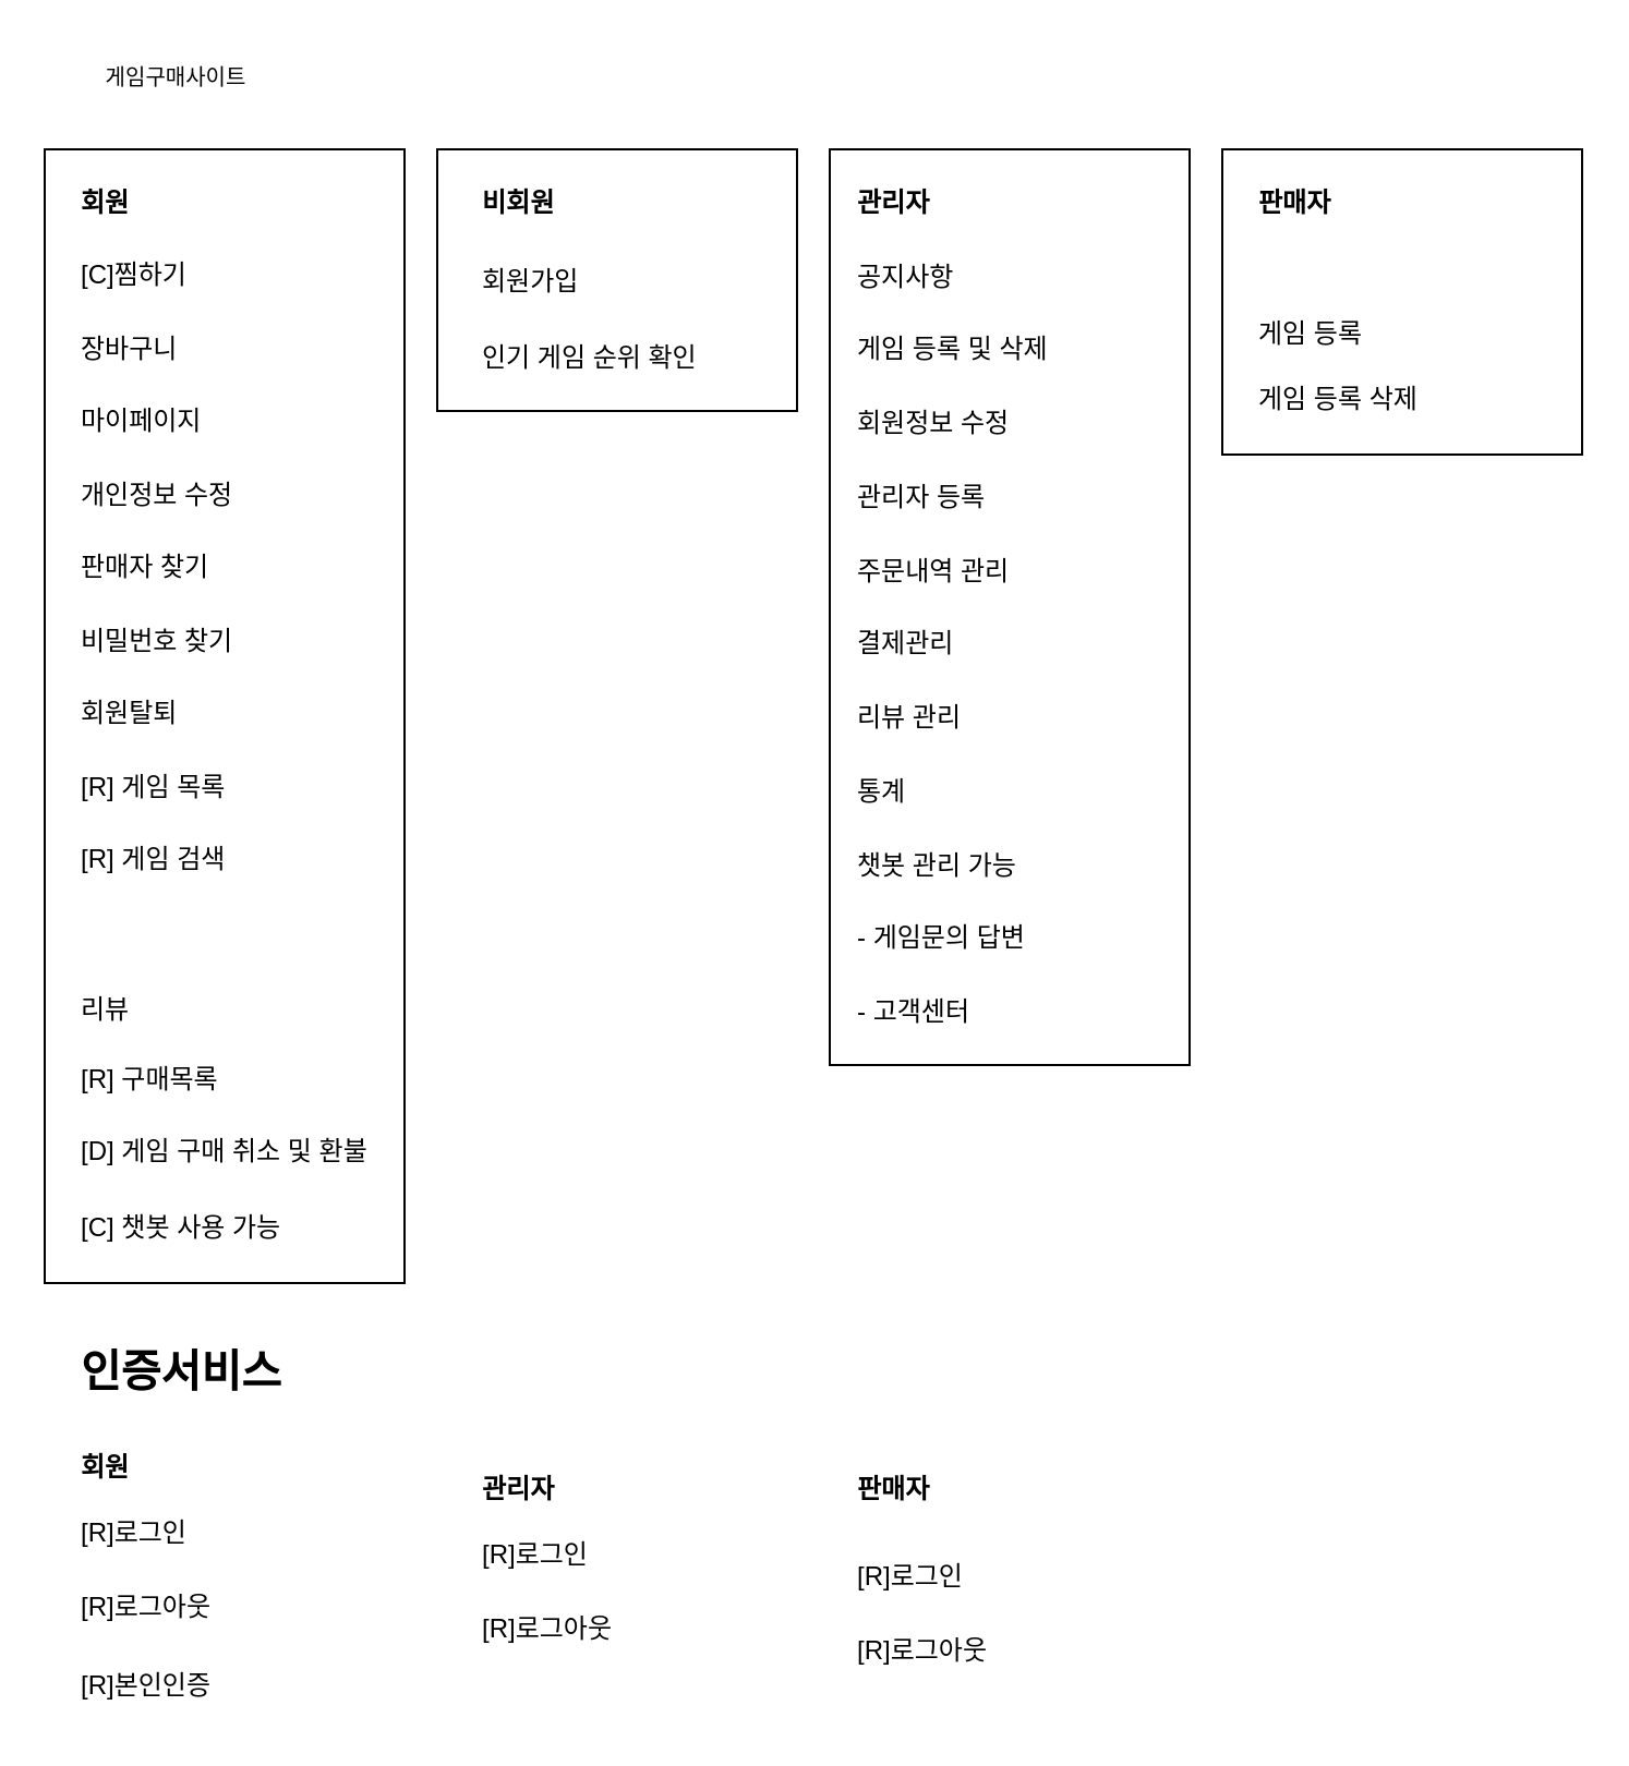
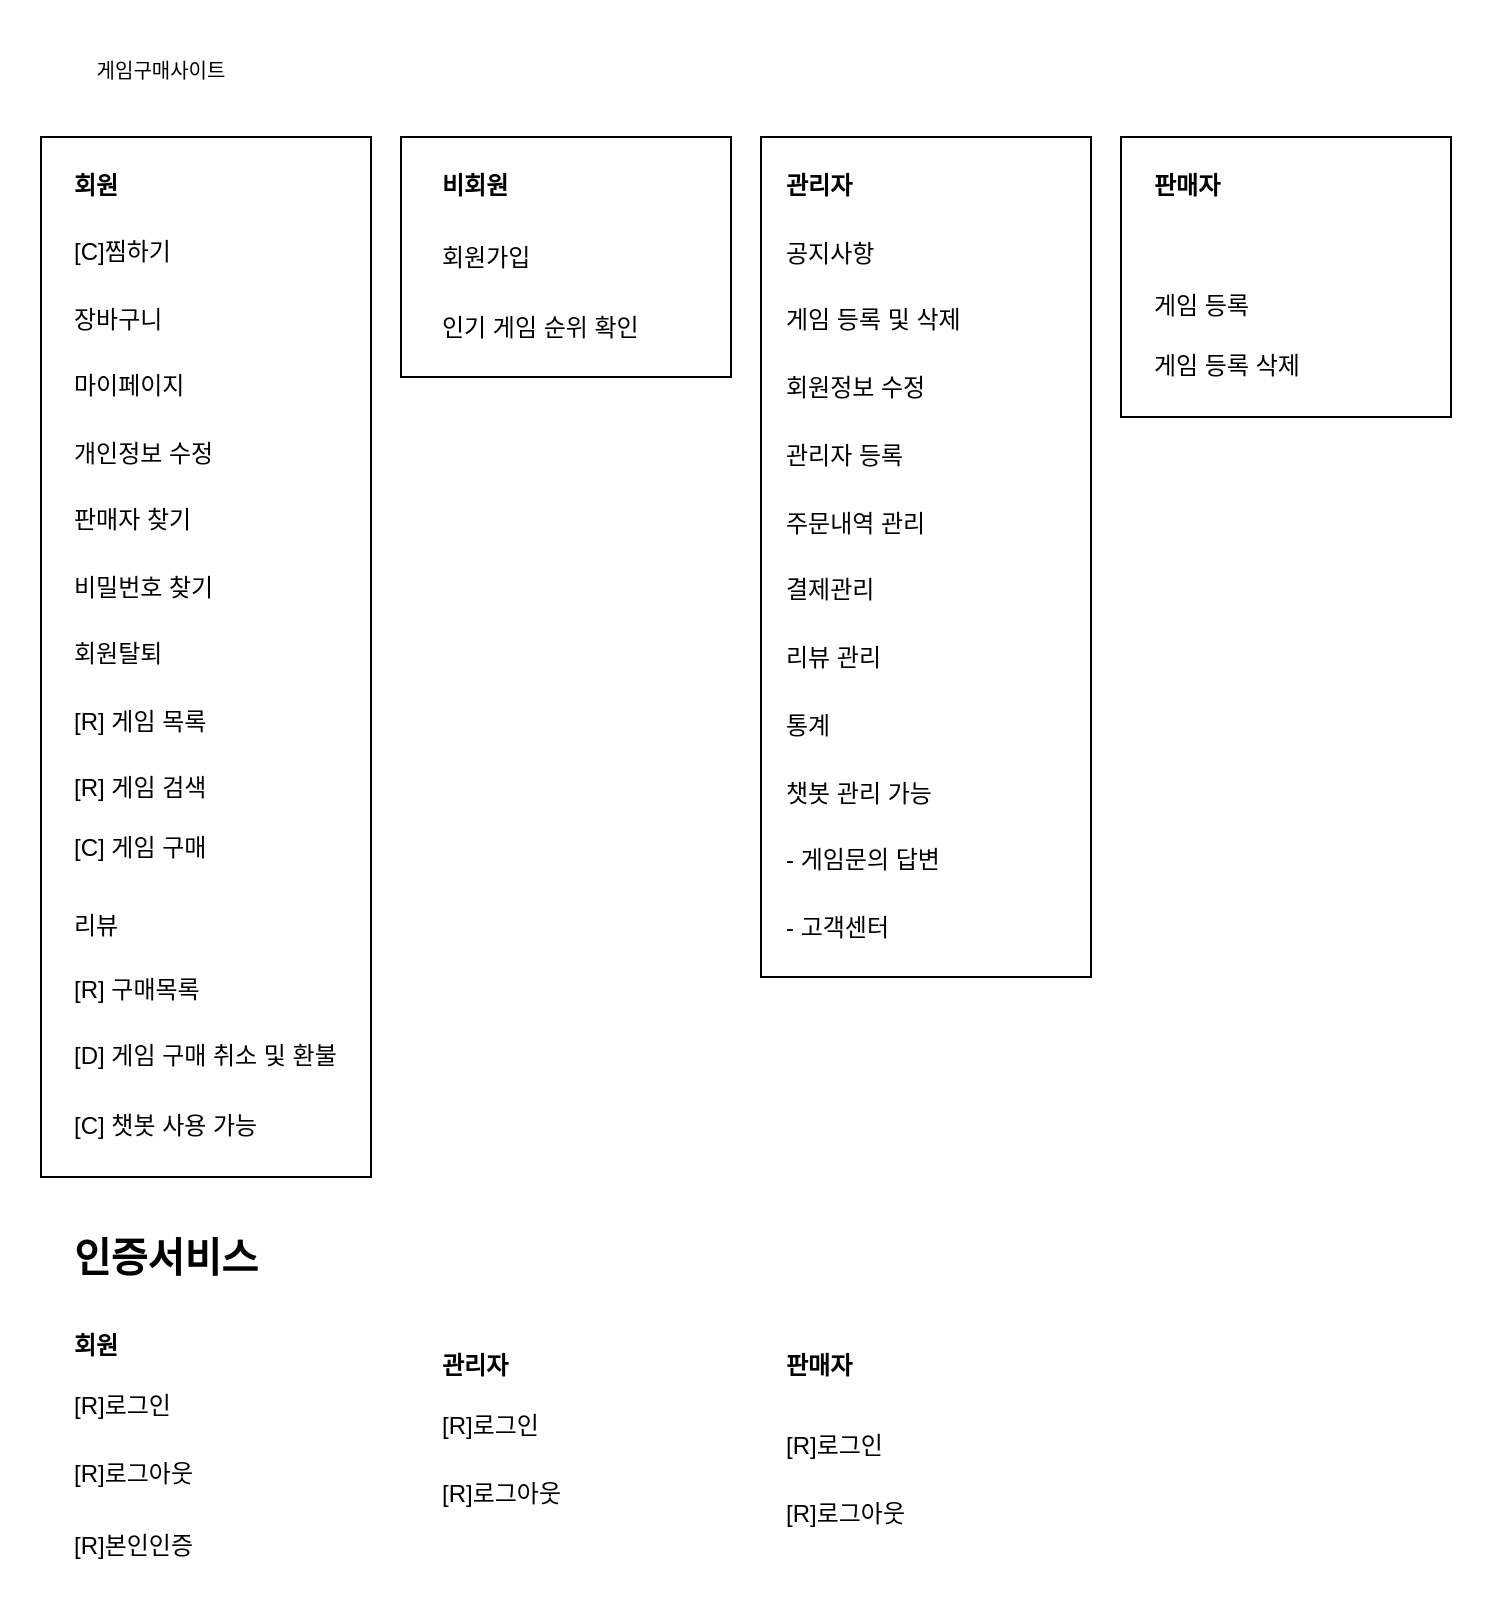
  <mxCell id="0" />
  <mxCell id="1" parent="0" />
  <mxCell id="2" value="" style="rounded=0;whiteSpace=wrap;html=1;" vertex="1" parent="1"><mxGeometry x="560" y="68" width="165" height="140" as="geometry" /></mxCell>
  <mxCell id="3" value="" style="rounded=0;whiteSpace=wrap;html=1;" vertex="1" parent="1"><mxGeometry x="380" y="68" width="165" height="420" as="geometry" /></mxCell>
  <mxCell id="4" value="" style="rounded=0;whiteSpace=wrap;html=1;" vertex="1" parent="1"><mxGeometry x="200" y="68" width="165" height="120" as="geometry" /></mxCell>
  <mxCell id="5" value="" style="rounded=0;whiteSpace=wrap;html=1;" vertex="1" parent="1"><mxGeometry x="20" y="68" width="165" height="520" as="geometry" /></mxCell>
  <mxCell id="6" value="&lt;font style=&quot;font-size: 10px;&quot;&gt;게임구매사이트&lt;/font&gt;" style="text;html=1;align=center;verticalAlign=middle;resizable=0;points=[];autosize=1;strokeColor=none;fillColor=none;" parent="1" vertex="1"><mxGeometry x="35" y="20" width="90" height="30" as="geometry" /></mxCell>
  <mxCell id="7" value="회원" style="text;html=1;align=left;verticalAlign=middle;whiteSpace=wrap;rounded=0;labelPosition=center;verticalLabelPosition=middle;textShadow=0;fontStyle=1;flipH=0;flipV=0;" parent="1" vertex="1"><mxGeometry x="35" y="78" width="60" height="30" as="geometry" /></mxCell>
  <mxCell id="8" value="관리자" style="text;html=1;align=left;verticalAlign=middle;whiteSpace=wrap;rounded=0;fontStyle=1;flipH=1;flipV=1;" parent="1" vertex="1"><mxGeometry x="391" y="78" width="60" height="30" as="geometry" /></mxCell>
  <mxCell id="9" value="판매자" style="text;html=1;align=left;verticalAlign=middle;whiteSpace=wrap;rounded=0;fontStyle=1;flipH=0;flipV=1;" parent="1" vertex="1"><mxGeometry x="575" y="78" width="60" height="30" as="geometry" /></mxCell>
  <mxCell id="10" value="비회원" style="text;html=1;align=left;verticalAlign=middle;whiteSpace=wrap;rounded=0;fontStyle=1;flipH=1;flipV=1;" parent="1" vertex="1"><mxGeometry x="219" y="78" width="60" height="30" as="geometry" /></mxCell>
  <mxCell id="11" value="[R] 게임 검색" style="text;html=1;align=left;verticalAlign=middle;whiteSpace=wrap;rounded=0;labelPosition=center;verticalLabelPosition=middle;textShadow=0;flipV=0;flipH=0;" parent="1" vertex="1"><mxGeometry x="35" y="379" width="160" height="30" as="geometry" /></mxCell>
+ <mxCell id="12" value="[C] 게임 구매" style="text;html=1;align=left;verticalAlign=middle;resizable=0;points=[];autosize=1;strokeColor=none;fillColor=none;labelPosition=center;verticalLabelPosition=middle;textShadow=0;flipV=0;flipH=0;" parent="1" vertex="1"><mxGeometry x="35" y="409" width="90" height="30" as="geometry" /></mxCell>
  <mxCell id="13" value="개인정보 수정" style="text;html=1;align=left;verticalAlign=middle;resizable=0;points=[];autosize=1;strokeColor=none;fillColor=none;labelPosition=center;verticalLabelPosition=middle;textShadow=0;flipV=0;flipH=0;" parent="1" vertex="1"><mxGeometry x="35" y="212" width="100" height="30" as="geometry" /></mxCell>
  <mxCell id="14" value="[D] 게임 구매 취소 및 환불" style="text;html=1;align=left;verticalAlign=middle;resizable=0;points=[];autosize=1;strokeColor=none;fillColor=none;labelPosition=center;verticalLabelPosition=middle;textShadow=0;flipV=0;flipH=0;" parent="1" vertex="1"><mxGeometry x="35" y="513" width="160" height="30" as="geometry" /></mxCell>
  <mxCell id="15" value="회원가입" style="text;html=1;align=left;verticalAlign=middle;resizable=0;points=[];autosize=1;strokeColor=none;fillColor=none;" parent="1" vertex="1"><mxGeometry x="219" y="114" width="70" height="30" as="geometry" /></mxCell>
  <mxCell id="16" value="공지사항" style="text;html=1;align=left;verticalAlign=middle;resizable=0;points=[];autosize=1;strokeColor=none;fillColor=none;" parent="1" vertex="1"><mxGeometry x="391" y="112" width="70" height="30" as="geometry" /></mxCell>
  <mxCell id="17" value="게임 등록 및 삭제&amp;nbsp;" style="text;html=1;align=left;verticalAlign=middle;resizable=0;points=[];autosize=1;strokeColor=none;fillColor=none;" parent="1" vertex="1"><mxGeometry x="391" y="145" width="120" height="30" as="geometry" /></mxCell>
  <mxCell id="18" value="[C]찜하기" style="text;html=1;align=left;verticalAlign=middle;resizable=0;points=[];autosize=1;strokeColor=none;fillColor=none;labelPosition=center;verticalLabelPosition=middle;textShadow=0;flipV=0;flipH=0;" parent="1" vertex="1"><mxGeometry x="35" y="111" width="70" height="30" as="geometry" /></mxCell>
  <mxCell id="19" value="게임 등록" style="text;html=1;align=left;verticalAlign=middle;resizable=0;points=[];autosize=1;strokeColor=none;fillColor=none;flipH=0;" parent="1" vertex="1"><mxGeometry x="575" y="138" width="70" height="30" as="geometry" /></mxCell>
  <mxCell id="20" value="- 고객센터" style="text;html=1;align=left;verticalAlign=middle;resizable=0;points=[];autosize=1;strokeColor=none;fillColor=none;labelPosition=center;verticalLabelPosition=middle;textShadow=0;flipV=1;" parent="1" vertex="1"><mxGeometry x="391" y="449" width="80" height="30" as="geometry" /></mxCell>
  <mxCell id="21" value="마이페이지" style="text;html=1;align=left;verticalAlign=middle;resizable=0;points=[];autosize=1;strokeColor=none;fillColor=none;labelPosition=center;verticalLabelPosition=middle;textShadow=0;flipV=0;flipH=0;" parent="1" vertex="1"><mxGeometry x="35" y="178" width="80" height="30" as="geometry" /></mxCell>
  <mxCell id="22" value="회원탈퇴" style="text;html=1;align=left;verticalAlign=middle;resizable=0;points=[];autosize=1;strokeColor=none;fillColor=none;labelPosition=center;verticalLabelPosition=middle;textShadow=0;flipV=0;flipH=0;" parent="1" vertex="1"><mxGeometry x="35" y="312" width="70" height="30" as="geometry" /></mxCell>
  <mxCell id="23" value="[R] 구매목록" style="text;html=1;align=left;verticalAlign=middle;resizable=0;points=[];autosize=1;strokeColor=none;fillColor=none;labelPosition=center;verticalLabelPosition=middle;textShadow=0;flipV=0;flipH=0;" parent="1" vertex="1"><mxGeometry x="35" y="480" width="90" height="30" as="geometry" /></mxCell>
  <mxCell id="24" value="장바구니&amp;nbsp;" style="text;html=1;align=left;verticalAlign=middle;resizable=0;points=[];autosize=1;strokeColor=none;fillColor=none;labelPosition=center;verticalLabelPosition=middle;textShadow=0;flipV=0;flipH=0;" parent="1" vertex="1"><mxGeometry x="35" y="145" width="70" height="30" as="geometry" /></mxCell>
  <mxCell id="25" value="[R] 게임 목록" style="text;html=1;align=left;verticalAlign=middle;whiteSpace=wrap;rounded=0;labelPosition=center;verticalLabelPosition=middle;textShadow=0;flipV=0;flipH=0;" parent="1" vertex="1"><mxGeometry x="35" y="346" width="160" height="30" as="geometry" /></mxCell>
  <mxCell id="26" value="인기 게임 순위 확인" style="text;html=1;align=left;verticalAlign=middle;resizable=0;points=[];autosize=1;strokeColor=none;fillColor=none;" parent="1" vertex="1"><mxGeometry x="219" y="149" width="130" height="30" as="geometry" /></mxCell>
  <mxCell id="27" value="판매자 찾기" style="text;html=1;align=left;verticalAlign=middle;resizable=0;points=[];autosize=1;strokeColor=none;fillColor=none;flipH=0;flipV=0;" parent="1" vertex="1"><mxGeometry x="35" y="245" width="90" height="30" as="geometry" /></mxCell>
  <mxCell id="28" value="비밀번호 찾기" style="text;html=1;align=left;verticalAlign=middle;resizable=0;points=[];autosize=1;strokeColor=none;fillColor=none;flipH=0;flipV=0;" parent="1" vertex="1"><mxGeometry x="35" y="279" width="100" height="30" as="geometry" /></mxCell>
  <mxCell id="29" value="관리자 등록" style="text;html=1;align=left;verticalAlign=middle;resizable=0;points=[];autosize=1;strokeColor=none;fillColor=none;" parent="1" vertex="1"><mxGeometry x="391" y="213" width="90" height="30" as="geometry" /></mxCell>
  <mxCell id="30" value="게임 등록 삭제" style="text;html=1;align=left;verticalAlign=middle;resizable=0;points=[];autosize=1;strokeColor=none;fillColor=none;flipH=0;" parent="1" vertex="1"><mxGeometry x="575" y="168" width="100" height="30" as="geometry" /></mxCell>
  <mxCell id="31" value="주문내역 관리" style="text;html=1;align=left;verticalAlign=middle;resizable=0;points=[];autosize=1;strokeColor=none;fillColor=none;" parent="1" vertex="1"><mxGeometry x="391" y="247" width="100" height="30" as="geometry" /></mxCell>
  <mxCell id="32" value="결제관리" style="text;html=1;align=left;verticalAlign=middle;resizable=0;points=[];autosize=1;strokeColor=none;fillColor=none;" parent="1" vertex="1"><mxGeometry x="391" y="280" width="70" height="30" as="geometry" /></mxCell>
  <mxCell id="33" value="리뷰 관리" style="text;html=1;align=left;verticalAlign=middle;resizable=0;points=[];autosize=1;strokeColor=none;fillColor=none;" parent="1" vertex="1"><mxGeometry x="391" y="314" width="70" height="30" as="geometry" /></mxCell>
  <mxCell id="34" value="통계" style="text;html=1;align=left;verticalAlign=middle;resizable=0;points=[];autosize=1;strokeColor=none;fillColor=none;" parent="1" vertex="1"><mxGeometry x="391" y="348" width="50" height="30" as="geometry" /></mxCell>
  <mxCell id="35" value="- 게임문의 답변" style="text;html=1;align=left;verticalAlign=middle;resizable=0;points=[];autosize=1;strokeColor=none;fillColor=none;" parent="1" vertex="1"><mxGeometry x="391" y="415" width="110" height="30" as="geometry" /></mxCell>
  <mxCell id="36" value="인증서비스" style="text;html=1;align=left;verticalAlign=middle;resizable=0;points=[];autosize=1;strokeColor=none;fillColor=none;fontSize=20;fontStyle=1" parent="1" vertex="1"><mxGeometry x="35" y="608" width="120" height="40" as="geometry" /></mxCell>
  <mxCell id="37" value="회원" style="text;html=1;align=left;verticalAlign=middle;whiteSpace=wrap;rounded=0;labelPosition=center;verticalLabelPosition=middle;textShadow=0;fontStyle=1;flipH=1;flipV=1;" parent="1" vertex="1"><mxGeometry x="35" y="658" width="60" height="30" as="geometry" /></mxCell>
  <mxCell id="38" value="관리자" style="text;html=1;align=left;verticalAlign=middle;whiteSpace=wrap;rounded=0;fontStyle=1;flipH=1;flipV=1;" parent="1" vertex="1"><mxGeometry x="219" y="668" width="60" height="30" as="geometry" /></mxCell>
  <mxCell id="39" value="판매자" style="text;html=1;align=left;verticalAlign=middle;whiteSpace=wrap;rounded=0;fontStyle=1;flipH=1;flipV=1;" parent="1" vertex="1"><mxGeometry x="391" y="668" width="60" height="30" as="geometry" /></mxCell>
  <mxCell id="40" value="[R]로그인" style="text;html=1;align=left;verticalAlign=middle;resizable=0;points=[];autosize=1;strokeColor=none;fillColor=none;labelPosition=center;verticalLabelPosition=middle;textShadow=0;flipV=1;" parent="1" vertex="1"><mxGeometry x="35" y="688" width="70" height="30" as="geometry" /></mxCell>
  <mxCell id="41" value="[R]로그아웃" style="text;html=1;align=left;verticalAlign=middle;resizable=0;points=[];autosize=1;strokeColor=none;fillColor=none;labelPosition=center;verticalLabelPosition=middle;textShadow=0;flipV=1;" parent="1" vertex="1"><mxGeometry x="35" y="722" width="90" height="30" as="geometry" /></mxCell>
  <mxCell id="42" value="[R]로그인" style="text;html=1;align=left;verticalAlign=middle;resizable=0;points=[];autosize=1;strokeColor=none;fillColor=none;labelPosition=center;verticalLabelPosition=middle;textShadow=0;flipV=1;" vertex="1" parent="1"><mxGeometry x="219" y="698" width="70" height="30" as="geometry" /></mxCell>
  <mxCell id="43" value="[R]로그아웃" style="text;html=1;align=left;verticalAlign=middle;resizable=0;points=[];autosize=1;strokeColor=none;fillColor=none;labelPosition=center;verticalLabelPosition=middle;textShadow=0;flipV=1;" vertex="1" parent="1"><mxGeometry x="219" y="732" width="90" height="30" as="geometry" /></mxCell>
  <mxCell id="44" value="[R]로그인" style="text;html=1;align=left;verticalAlign=middle;resizable=0;points=[];autosize=1;strokeColor=none;fillColor=none;labelPosition=center;verticalLabelPosition=middle;textShadow=0;flipV=1;" vertex="1" parent="1"><mxGeometry x="391" y="708" width="70" height="30" as="geometry" /></mxCell>
  <mxCell id="45" value="[R]로그아웃" style="text;html=1;align=left;verticalAlign=middle;resizable=0;points=[];autosize=1;strokeColor=none;fillColor=none;labelPosition=center;verticalLabelPosition=middle;textShadow=0;flipV=1;" vertex="1" parent="1"><mxGeometry x="391" y="742" width="90" height="30" as="geometry" /></mxCell>
  <mxCell id="46" value="[R]본인인증&amp;nbsp;" style="text;html=1;align=left;verticalAlign=middle;resizable=0;points=[];autosize=1;strokeColor=none;fillColor=none;labelPosition=center;verticalLabelPosition=middle;textShadow=0;flipV=1;" vertex="1" parent="1"><mxGeometry x="35" y="758" width="90" height="30" as="geometry" /></mxCell>
  <mxCell id="47" value="[C] 챗봇 사용 가능" style="text;html=1;align=left;verticalAlign=middle;resizable=0;points=[];autosize=1;strokeColor=none;fillColor=none;flipV=0;flipH=0;" vertex="1" parent="1"><mxGeometry x="35" y="548" width="120" height="30" as="geometry" /></mxCell>
  <mxCell id="48" value="챗봇 관리 가능" style="text;html=1;align=left;verticalAlign=middle;resizable=0;points=[];autosize=1;strokeColor=none;fillColor=none;flipV=1;" vertex="1" parent="1"><mxGeometry x="391" y="382" width="100" height="30" as="geometry" /></mxCell>
  <mxCell id="49" value="회원정보 수정" style="text;html=1;align=left;verticalAlign=middle;resizable=0;points=[];autosize=1;strokeColor=none;fillColor=none;" vertex="1" parent="1"><mxGeometry x="391" y="179" width="100" height="30" as="geometry" /></mxCell>
  <mxCell id="50" value="리뷰&amp;nbsp;" style="text;html=1;align=left;verticalAlign=middle;resizable=0;points=[];autosize=1;strokeColor=none;fillColor=none;flipH=0;flipV=0;" vertex="1" parent="1"><mxGeometry x="35" y="448" width="50" height="30" as="geometry" /></mxCell>
